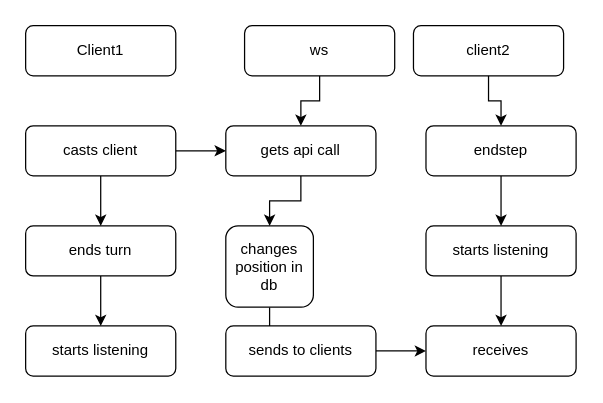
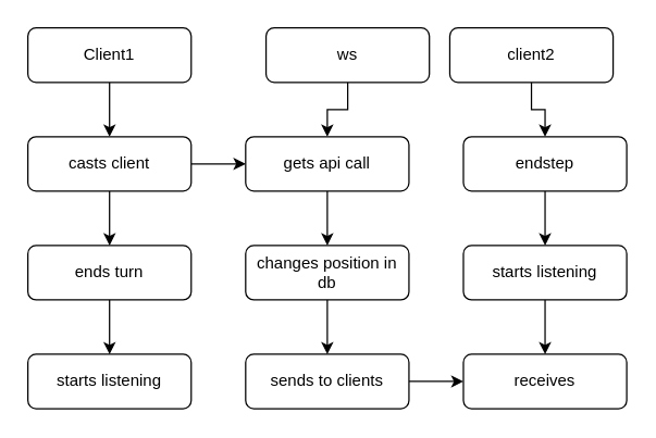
  <mxCell id="0" />
  <mxCell id="1" parent="0" />
+ <mxCell id="2" style="edgeStyle=orthogonalEdgeStyle;rounded=0;orthogonalLoop=1;jettySize=auto;html=1;entryX=0.5;entryY=0;entryDx=0;entryDy=0;" edge="1" parent="1" source="3" target="6"><mxGeometry relative="1" as="geometry" /></mxCell>
  <mxCell id="3" value="Client1" style="rounded=1;whiteSpace=wrap;html=1;fontSize=12;glass=0;strokeWidth=1;shadow=0;" parent="1" vertex="1"><mxGeometry x="20" y="20" width="120" height="40" as="geometry" /></mxCell>
  <mxCell id="4" style="edgeStyle=orthogonalEdgeStyle;rounded=0;orthogonalLoop=1;jettySize=auto;html=1;entryX=0;entryY=0.5;entryDx=0;entryDy=0;" edge="1" parent="1" source="6" target="12"><mxGeometry relative="1" as="geometry" /></mxCell>
  <mxCell id="5" style="edgeStyle=orthogonalEdgeStyle;rounded=0;orthogonalLoop=1;jettySize=auto;html=1;entryX=0.5;entryY=0;entryDx=0;entryDy=0;" edge="1" parent="1" source="6" target="24"><mxGeometry relative="1" as="geometry" /></mxCell>
  <mxCell id="6" value="casts client" style="rounded=1;whiteSpace=wrap;html=1;" vertex="1" parent="1"><mxGeometry x="20" y="100" width="120" height="40" as="geometry" /></mxCell>
  <mxCell id="7" style="edgeStyle=orthogonalEdgeStyle;rounded=0;orthogonalLoop=1;jettySize=auto;html=1;entryX=0.5;entryY=0;entryDx=0;entryDy=0;" edge="1" parent="1" source="8" target="12"><mxGeometry relative="1" as="geometry" /></mxCell>
  <mxCell id="8" value="ws" style="rounded=1;whiteSpace=wrap;html=1;" vertex="1" parent="1"><mxGeometry x="195" y="20" width="120" height="40" as="geometry" /></mxCell>
  <mxCell id="9" style="edgeStyle=orthogonalEdgeStyle;rounded=0;orthogonalLoop=1;jettySize=auto;html=1;entryX=0.5;entryY=0;entryDx=0;entryDy=0;" edge="1" parent="1" source="10" target="18"><mxGeometry relative="1" as="geometry" /></mxCell>
  <mxCell id="10" value="client2" style="rounded=1;whiteSpace=wrap;html=1;" vertex="1" parent="1"><mxGeometry x="330" y="20" width="120" height="40" as="geometry" /></mxCell>
  <mxCell id="11" style="edgeStyle=orthogonalEdgeStyle;rounded=0;orthogonalLoop=1;jettySize=auto;html=1;entryX=0.5;entryY=0;entryDx=0;entryDy=0;" edge="1" parent="1" source="12" target="14"><mxGeometry relative="1" as="geometry" /></mxCell>
  <mxCell id="12" value="gets api call" style="rounded=1;whiteSpace=wrap;html=1;" vertex="1" parent="1"><mxGeometry x="180" y="100" width="120" height="40" as="geometry" /></mxCell>
  <mxCell id="13" style="edgeStyle=orthogonalEdgeStyle;rounded=0;orthogonalLoop=1;jettySize=auto;html=1;entryX=0.5;entryY=0;entryDx=0;entryDy=0;" edge="1" parent="1" source="14" target="16"><mxGeometry relative="1" as="geometry" /></mxCell>
- <mxCell id="14" value="changes position in db" style="rounded=1;whiteSpace=wrap;html=1;" vertex="1" parent="1"><mxGeometry x="180" y="180" width="70" height="65" as="geometry" /></mxCell>
+ <mxCell id="14" value="changes position in db" style="rounded=1;whiteSpace=wrap;html=1;" vertex="1" parent="1"><mxGeometry x="180" y="180" width="120" height="40" as="geometry" /></mxCell>
  <mxCell id="15" style="edgeStyle=orthogonalEdgeStyle;rounded=0;orthogonalLoop=1;jettySize=auto;html=1;entryX=0;entryY=0.5;entryDx=0;entryDy=0;" edge="1" parent="1" source="16" target="22"><mxGeometry relative="1" as="geometry" /></mxCell>
  <mxCell id="16" value="sends to clients" style="rounded=1;whiteSpace=wrap;html=1;" vertex="1" parent="1"><mxGeometry x="180" y="260" width="120" height="40" as="geometry" /></mxCell>
  <mxCell id="17" style="edgeStyle=orthogonalEdgeStyle;rounded=0;orthogonalLoop=1;jettySize=auto;html=1;" edge="1" parent="1" source="18" target="20"><mxGeometry relative="1" as="geometry" /></mxCell>
  <mxCell id="18" value="endstep" style="rounded=1;whiteSpace=wrap;html=1;" vertex="1" parent="1"><mxGeometry x="340" y="100" width="120" height="40" as="geometry" /></mxCell>
  <mxCell id="19" style="edgeStyle=orthogonalEdgeStyle;rounded=0;orthogonalLoop=1;jettySize=auto;html=1;entryX=0.5;entryY=0;entryDx=0;entryDy=0;" edge="1" parent="1" source="20" target="22"><mxGeometry relative="1" as="geometry" /></mxCell>
  <mxCell id="20" value="starts listening" style="rounded=1;whiteSpace=wrap;html=1;" vertex="1" parent="1"><mxGeometry x="340" y="180" width="120" height="40" as="geometry" /></mxCell>
  <mxCell id="21" style="edgeStyle=orthogonalEdgeStyle;rounded=0;orthogonalLoop=1;jettySize=auto;html=1;exitX=0.5;exitY=1;exitDx=0;exitDy=0;" edge="1" parent="1" source="20" target="20"><mxGeometry relative="1" as="geometry" /></mxCell>
  <mxCell id="22" value="receives" style="rounded=1;whiteSpace=wrap;html=1;" vertex="1" parent="1"><mxGeometry x="340" y="260" width="120" height="40" as="geometry" /></mxCell>
  <mxCell id="23" style="edgeStyle=orthogonalEdgeStyle;rounded=0;orthogonalLoop=1;jettySize=auto;html=1;entryX=0.5;entryY=0;entryDx=0;entryDy=0;" edge="1" parent="1" source="24" target="25"><mxGeometry relative="1" as="geometry" /></mxCell>
  <mxCell id="24" value="ends turn" style="rounded=1;whiteSpace=wrap;html=1;" vertex="1" parent="1"><mxGeometry x="20" y="180" width="120" height="40" as="geometry" /></mxCell>
  <mxCell id="25" value="starts listening" style="rounded=1;whiteSpace=wrap;html=1;" vertex="1" parent="1"><mxGeometry x="20" y="260" width="120" height="40" as="geometry" /></mxCell>
